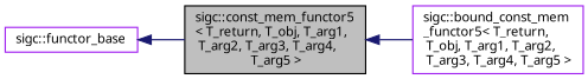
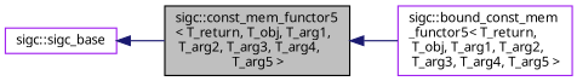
  digraph {
    rankdir=LR
    node [color=purple fillcolor=white fontname=Sans fontsize=10 shape=record style=filled]
    edge [color=midnightblue dir=back fontname=Sans fontsize=10 labelfontname=Sans labelfontsize=10 style=solid]
    n1 [color=black fillcolor=grey75 fontcolor=black height=0.2 label="sigc::const_mem_functor5\l\< T_return, T_obj, T_arg1,\l T_arg2, T_arg3, T_arg4,\l T_arg5 \>" width=0.4]
    n2 [height=0.2 label="sigc::bound_const_mem\l_functor5\< T_return,\l T_obj, T_arg1, T_arg2,\l T_arg3, T_arg4, T_arg5 \>" width=0.4]
-   n3 [height=0.2 label="sigc::functor_base" width=0.4]
+   n3 [height=0.2 label="sigc::sigc_base" width=0.4]
    n1 -> n2
    n3 -> n1
  }
